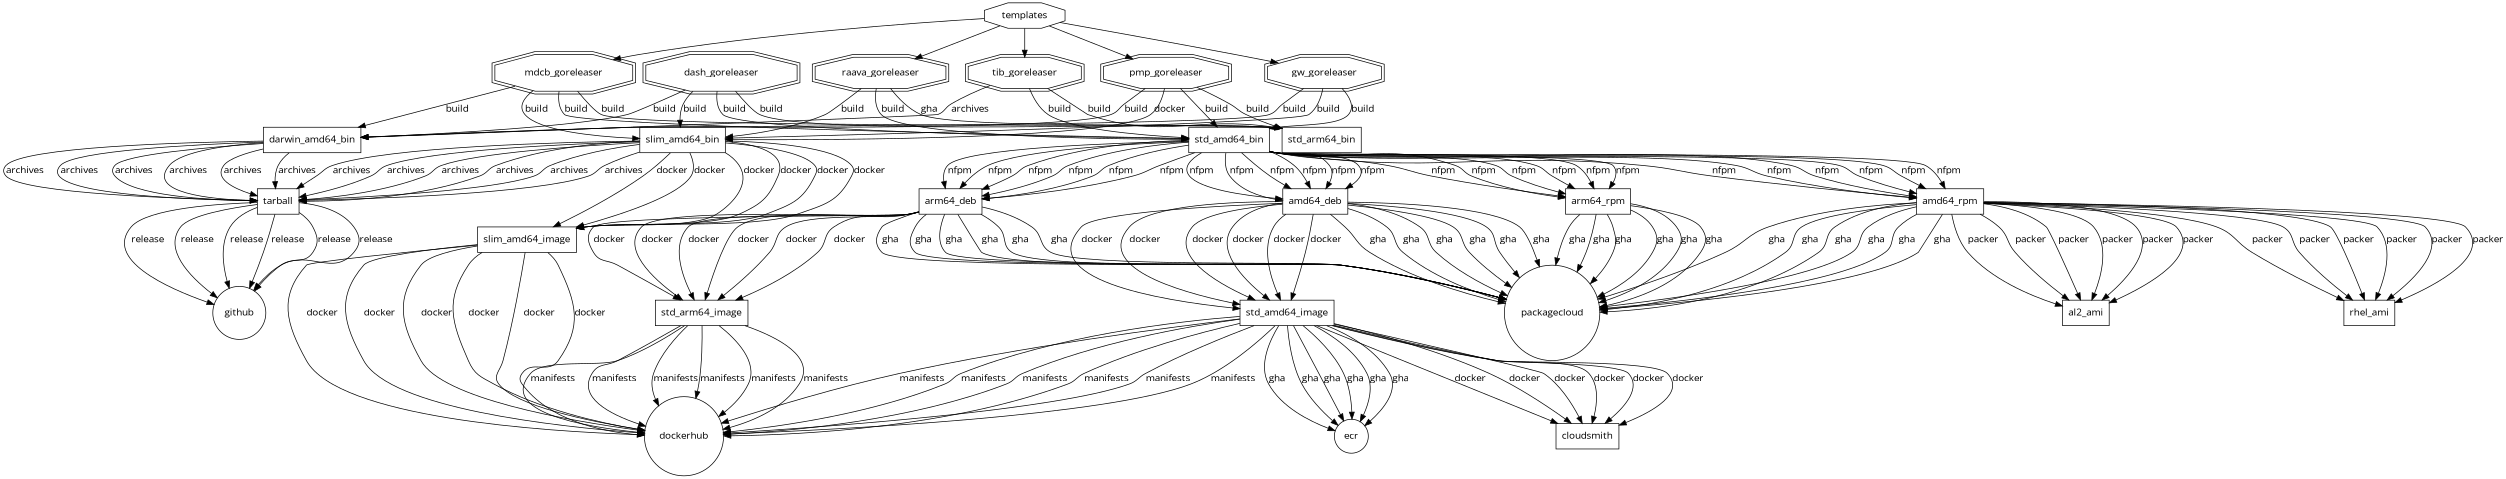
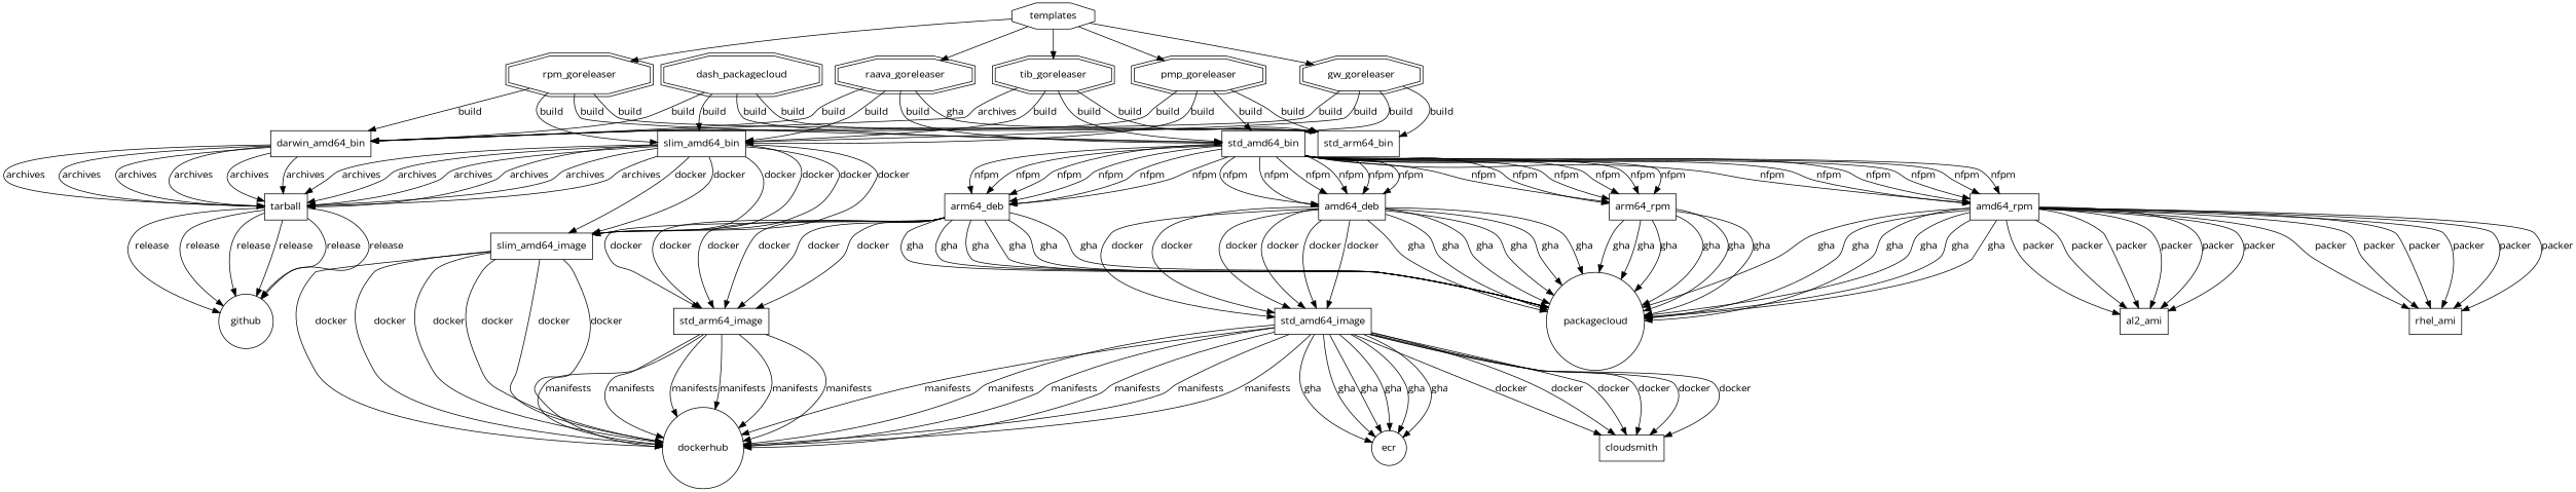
  digraph {
    fontname="Open Sans"
    node [fontname="Open Sans" shape=box]
    edge [fontname="Open Sans"]
    packagecloud [shape=circle]
    ecr [shape=circle]
    github [shape=circle]
    dockerhub [shape=circle]
    gw_goreleaser [shape=doubleoctagon]
    std_amd64_bin
    std_arm64_bin
    slim_amd64_bin
    darwin_amd64_bin
    arm64_rpm
    amd64_rpm
    arm64_deb
    amd64_deb
    tarball
    slim_amd64_image
    rhel_ami
    al2_ami
    std_arm64_image
    std_amd64_image
    cloudsmith
-   dash_goreleaser [shape=doubleoctagon]
+   dash_goreleaser [shape=doubleoctagon label=dash_packagecloud]
    pmp_goreleaser [shape=doubleoctagon]
-   mdcb_goreleaser [shape=doubleoctagon]
+   mdcb_goreleaser [shape=doubleoctagon label=rpm_goreleaser]
    tib_goreleaser [shape=doubleoctagon]
    raava_goreleaser [shape=doubleoctagon]
    templates [shape=octagon]
    subgraph sub_1 {
      label=Gateway
      packagecloud
      ecr
      github
      dockerhub
      gw_goreleaser
      std_amd64_bin
      std_arm64_bin
      slim_amd64_bin
      darwin_amd64_bin
      arm64_rpm
      amd64_rpm
      arm64_deb
      amd64_deb
      tarball
      slim_amd64_image
      rhel_ami
      al2_ami
      std_arm64_image
      std_amd64_image
      cloudsmith
    }
    subgraph sub_2 {
      label=Dashboard
      packagecloud
      ecr
      github
      dockerhub
      std_amd64_bin
      std_arm64_bin
      slim_amd64_bin
      darwin_amd64_bin
      arm64_rpm
      amd64_rpm
      arm64_deb
      amd64_deb
      tarball
      slim_amd64_image
      rhel_ami
      al2_ami
      std_arm64_image
      std_amd64_image
      cloudsmith
      dash_goreleaser
    }
    subgraph sub_3 {
      label=Pump
      packagecloud
      ecr
      github
      dockerhub
      std_amd64_bin
      std_arm64_bin
      slim_amd64_bin
      darwin_amd64_bin
      arm64_rpm
      amd64_rpm
      arm64_deb
      amd64_deb
      tarball
      slim_amd64_image
      rhel_ami
      al2_ami
      std_arm64_image
      std_amd64_image
      cloudsmith
      pmp_goreleaser
    }
    subgraph sub_4 {
      label=MDCB
      packagecloud
      ecr
      github
      dockerhub
      std_amd64_bin
      std_arm64_bin
      slim_amd64_bin
      darwin_amd64_bin
      arm64_rpm
      amd64_rpm
      arm64_deb
      amd64_deb
      tarball
      slim_amd64_image
      rhel_ami
      al2_ami
      std_arm64_image
      std_amd64_image
      cloudsmith
      mdcb_goreleaser
    }
    subgraph sub_5 {
      label=TIB
      packagecloud
      ecr
      github
      dockerhub
      std_amd64_bin
      std_arm64_bin
      slim_amd64_bin
      darwin_amd64_bin
      arm64_rpm
      amd64_rpm
      arm64_deb
      amd64_deb
      tarball
      slim_amd64_image
      rhel_ami
      al2_ami
      std_arm64_image
      std_amd64_image
      cloudsmith
      tib_goreleaser
    }
    subgraph sub_6 {
      label=Raava
      packagecloud
      ecr
      github
      dockerhub
      std_amd64_bin
      std_arm64_bin
      slim_amd64_bin
      darwin_amd64_bin
      arm64_rpm
      amd64_rpm
      arm64_deb
      amd64_deb
      tarball
      slim_amd64_image
      rhel_ami
      al2_ami
      std_arm64_image
      std_amd64_image
      cloudsmith
      raava_goreleaser
    }
    gw_goreleaser -> std_amd64_bin [label=build]
+   gw_goreleaser -> std_arm64_bin [label=build]
    gw_goreleaser -> slim_amd64_bin [label=build]
    gw_goreleaser -> darwin_amd64_bin [label=build]
    std_amd64_bin -> arm64_rpm [label=nfpm]
    std_amd64_bin -> arm64_rpm [label=nfpm]
    std_amd64_bin -> arm64_rpm [label=nfpm]
    std_amd64_bin -> arm64_rpm [label=nfpm]
    std_amd64_bin -> arm64_rpm [label=nfpm]
    std_amd64_bin -> arm64_rpm [label=nfpm]
    std_amd64_bin -> amd64_rpm [label=nfpm]
    std_amd64_bin -> amd64_rpm [label=nfpm]
    std_amd64_bin -> amd64_rpm [label=nfpm]
    std_amd64_bin -> amd64_rpm [label=nfpm]
    std_amd64_bin -> amd64_rpm [label=nfpm]
    std_amd64_bin -> amd64_rpm [label=nfpm]
    std_amd64_bin -> arm64_deb [label=nfpm]
    std_amd64_bin -> arm64_deb [label=nfpm]
    std_amd64_bin -> arm64_deb [label=nfpm]
    std_amd64_bin -> arm64_deb [label=nfpm]
    std_amd64_bin -> arm64_deb [label=nfpm]
    std_amd64_bin -> arm64_deb [label=nfpm]
    std_amd64_bin -> amd64_deb [label=nfpm]
    std_amd64_bin -> amd64_deb [label=nfpm]
    std_amd64_bin -> amd64_deb [label=nfpm]
    std_amd64_bin -> amd64_deb [label=nfpm]
    std_amd64_bin -> amd64_deb [label=nfpm]
    std_amd64_bin -> amd64_deb [label=nfpm]
    slim_amd64_bin -> tarball [label=archives]
    slim_amd64_bin -> tarball [label=archives]
    slim_amd64_bin -> tarball [label=archives]
    slim_amd64_bin -> tarball [label=archives]
    slim_amd64_bin -> tarball [label=archives]
    slim_amd64_bin -> tarball [label=archives]
    slim_amd64_bin -> slim_amd64_image [label=docker]
    slim_amd64_bin -> slim_amd64_image [label=docker]
    slim_amd64_bin -> slim_amd64_image [label=docker]
    slim_amd64_bin -> slim_amd64_image [label=docker]
    slim_amd64_bin -> slim_amd64_image [label=docker]
    slim_amd64_bin -> slim_amd64_image [label=docker]
    darwin_amd64_bin -> tarball [label=archives]
    darwin_amd64_bin -> tarball [label=archives]
    darwin_amd64_bin -> tarball [label=archives]
    darwin_amd64_bin -> tarball [label=archives]
    darwin_amd64_bin -> tarball [label=archives]
    darwin_amd64_bin -> tarball [label=archives]
    arm64_rpm -> packagecloud [label=gha]
    arm64_rpm -> packagecloud [label=gha]
    arm64_rpm -> packagecloud [label=gha]
    arm64_rpm -> packagecloud [label=gha]
    arm64_rpm -> packagecloud [label=gha]
    arm64_rpm -> packagecloud [label=gha]
    amd64_rpm -> packagecloud [label=gha]
    amd64_rpm -> packagecloud [label=gha]
    amd64_rpm -> packagecloud [label=gha]
    amd64_rpm -> packagecloud [label=gha]
    amd64_rpm -> packagecloud [label=gha]
    amd64_rpm -> packagecloud [label=gha]
    amd64_rpm -> rhel_ami [label=packer]
    amd64_rpm -> rhel_ami [label=packer]
    amd64_rpm -> rhel_ami [label=packer]
    amd64_rpm -> rhel_ami [label=packer]
    amd64_rpm -> rhel_ami [label=packer]
    amd64_rpm -> rhel_ami [label=packer]
    amd64_rpm -> al2_ami [label=packer]
    amd64_rpm -> al2_ami [label=packer]
    amd64_rpm -> al2_ami [label=packer]
    amd64_rpm -> al2_ami [label=packer]
    amd64_rpm -> al2_ami [label=packer]
    amd64_rpm -> al2_ami [label=packer]
    arm64_deb -> packagecloud [label=gha]
    arm64_deb -> packagecloud [label=gha]
    arm64_deb -> packagecloud [label=gha]
    arm64_deb -> packagecloud [label=gha]
    arm64_deb -> packagecloud [label=gha]
    arm64_deb -> packagecloud [label=gha]
    arm64_deb -> std_arm64_image [label=docker]
    arm64_deb -> std_arm64_image [label=docker]
    arm64_deb -> std_arm64_image [label=docker]
    arm64_deb -> std_arm64_image [label=docker]
    arm64_deb -> std_arm64_image [label=docker]
    arm64_deb -> std_arm64_image [label=docker]
    amd64_deb -> packagecloud [label=gha]
    amd64_deb -> packagecloud [label=gha]
    amd64_deb -> packagecloud [label=gha]
    amd64_deb -> packagecloud [label=gha]
    amd64_deb -> packagecloud [label=gha]
    amd64_deb -> packagecloud [label=gha]
    amd64_deb -> std_amd64_image [label=docker]
    amd64_deb -> std_amd64_image [label=docker]
    amd64_deb -> std_amd64_image [label=docker]
    amd64_deb -> std_amd64_image [label=docker]
    amd64_deb -> std_amd64_image [label=docker]
    amd64_deb -> std_amd64_image [label=docker]
    tarball -> github [label=release]
    tarball -> github [label=release]
    tarball -> github [label=release]
    tarball -> github [label=release]
    tarball -> github [label=release]
    tarball -> github [label=release]
    slim_amd64_image -> dockerhub [label=docker]
    slim_amd64_image -> dockerhub [label=docker]
    slim_amd64_image -> dockerhub [label=docker]
    slim_amd64_image -> dockerhub [label=docker]
    slim_amd64_image -> dockerhub [label=docker]
    slim_amd64_image -> dockerhub [label=docker]
    std_arm64_image -> dockerhub [label=manifests]
    std_arm64_image -> dockerhub [label=manifests]
    std_arm64_image -> dockerhub [label=manifests]
    std_arm64_image -> dockerhub [label=manifests]
    std_arm64_image -> dockerhub [label=manifests]
    std_arm64_image -> dockerhub [label=manifests]
    std_amd64_image -> ecr [label=gha]
    std_amd64_image -> ecr [label=gha]
    std_amd64_image -> ecr [label=gha]
    std_amd64_image -> ecr [label=gha]
    std_amd64_image -> ecr [label=gha]
    std_amd64_image -> ecr [label=gha]
    std_amd64_image -> dockerhub [label=manifests]
    std_amd64_image -> dockerhub [label=manifests]
    std_amd64_image -> dockerhub [label=manifests]
    std_amd64_image -> dockerhub [label=manifests]
    std_amd64_image -> dockerhub [label=manifests]
    std_amd64_image -> dockerhub [label=manifests]
    std_amd64_image -> cloudsmith [label=docker]
    std_amd64_image -> cloudsmith [label=docker]
    std_amd64_image -> cloudsmith [label=docker]
    std_amd64_image -> cloudsmith [label=docker]
    std_amd64_image -> cloudsmith [label=docker]
    std_amd64_image -> cloudsmith [label=docker]
    dash_goreleaser -> std_amd64_bin [label=build]
    dash_goreleaser -> std_arm64_bin [label=build]
    dash_goreleaser -> slim_amd64_bin [label=build]
    dash_goreleaser -> darwin_amd64_bin [label=build]
    pmp_goreleaser -> std_amd64_bin [label=build]
    pmp_goreleaser -> std_arm64_bin [label=build]
-   pmp_goreleaser -> slim_amd64_bin [label=docker]
+   pmp_goreleaser -> slim_amd64_bin [label=build]
    pmp_goreleaser -> darwin_amd64_bin [label=build]
    mdcb_goreleaser -> std_amd64_bin [label=build]
    mdcb_goreleaser -> std_arm64_bin [label=build]
    mdcb_goreleaser -> slim_amd64_bin [label=build]
    mdcb_goreleaser -> darwin_amd64_bin [label=build]
    tib_goreleaser -> std_amd64_bin [label=build]
    tib_goreleaser -> std_arm64_bin [label=build]
+   tib_goreleaser -> slim_amd64_bin [label=build]
    tib_goreleaser -> darwin_amd64_bin [label=archives]
    raava_goreleaser -> std_amd64_bin [label=build]
    raava_goreleaser -> std_arm64_bin [label=gha]
    raava_goreleaser -> slim_amd64_bin [label=build]
+   raava_goreleaser -> darwin_amd64_bin [label=build]
    templates -> gw_goreleaser
    templates -> pmp_goreleaser
    templates -> mdcb_goreleaser
    templates -> tib_goreleaser
    templates -> raava_goreleaser
  }
